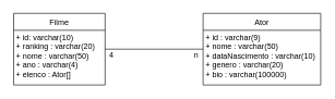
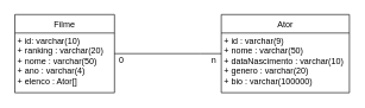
  <mxCell id="0" />
  <mxCell id="1" parent="0" />
  <mxCell id="2" value="n" style="text;html=1;strokeColor=none;fillColor=none;align=center;verticalAlign=middle;whiteSpace=wrap;rounded=0;" vertex="1" parent="1"><mxGeometry x="270" y="70" width="60" height="30" as="geometry" /></mxCell>
- <mxCell id="3" value="4" style="text;html=1;strokeColor=none;fillColor=none;align=center;verticalAlign=middle;whiteSpace=wrap;rounded=0;" vertex="1" parent="1"><mxGeometry x="140" y="70" width="60" height="30" as="geometry" /></mxCell>
+ <mxCell id="3" value="0" style="text;html=1;strokeColor=none;fillColor=none;align=center;verticalAlign=middle;whiteSpace=wrap;rounded=0;" vertex="1" parent="1"><mxGeometry x="140" y="70" width="60" height="30" as="geometry" /></mxCell>
  <mxCell id="4" style="edgeStyle=orthogonalEdgeStyle;rounded=0;orthogonalLoop=1;jettySize=auto;html=1;endArrow=none;endFill=0;" edge="1" parent="1" source="5" target="8"><mxGeometry relative="1" as="geometry"><Array as="points"><mxPoint x="280" y="75" /><mxPoint x="280" y="75" /></Array></mxGeometry></mxCell>
  <mxCell id="5" value="Filme" style="swimlane;fontStyle=0;childLayout=stackLayout;horizontal=1;startSize=26;fillColor=none;horizontalStack=0;resizeParent=1;resizeParentMax=0;resizeLast=0;collapsible=1;marginBottom=0;" vertex="1" parent="1"><mxGeometry x="20" y="20" width="140" height="110" as="geometry" /></mxCell>
  <mxCell id="6" value="+ id: varchar(10)&#10;+ ranking : varchar(20)&#10;+ nome : varchar(50)&#10;+ ano : varchar(4)&#10;+ elenco : Ator[]" style="text;strokeColor=none;fillColor=none;align=left;verticalAlign=top;spacingLeft=4;spacingRight=4;overflow=hidden;rotatable=0;points=[[0,0.5],[1,0.5]];portConstraint=eastwest;spacing=0;perimeterSpacing=0;spacingBottom=0;" vertex="1" parent="5"><mxGeometry y="26" width="140" height="84" as="geometry" /></mxCell>
  <mxCell id="7" value="Ator" style="swimlane;fontStyle=0;childLayout=stackLayout;horizontal=1;startSize=26;fillColor=none;horizontalStack=0;resizeParent=1;resizeParentMax=0;resizeLast=0;collapsible=1;marginBottom=0;" vertex="1" parent="1"><mxGeometry x="310" y="20" width="180" height="110" as="geometry" /></mxCell>
  <mxCell id="8" value="+ id : varchar(9)&#10;+ nome : varchar(50)&#10;+ dataNascimento : varchar(10)&#10;+ genero : varchar(20)&#10;+ bio : varchar(100000)" style="text;strokeColor=none;fillColor=none;align=left;verticalAlign=top;spacingLeft=4;spacingRight=4;overflow=hidden;rotatable=0;points=[[0,0.5],[1,0.5]];portConstraint=eastwest;spacing=0;perimeterSpacing=0;spacingBottom=0;" vertex="1" parent="7"><mxGeometry y="26" width="180" height="84" as="geometry" /></mxCell>
